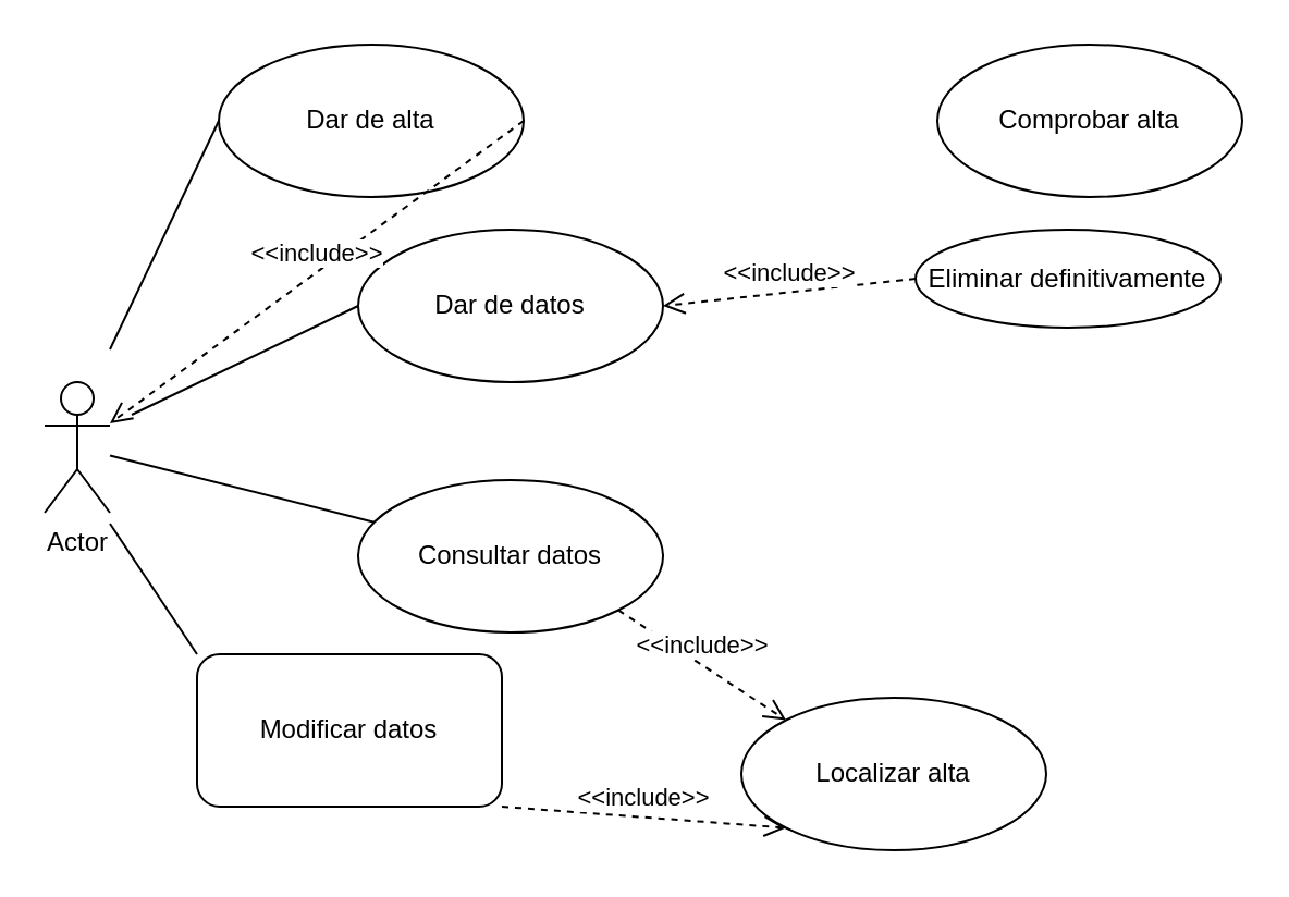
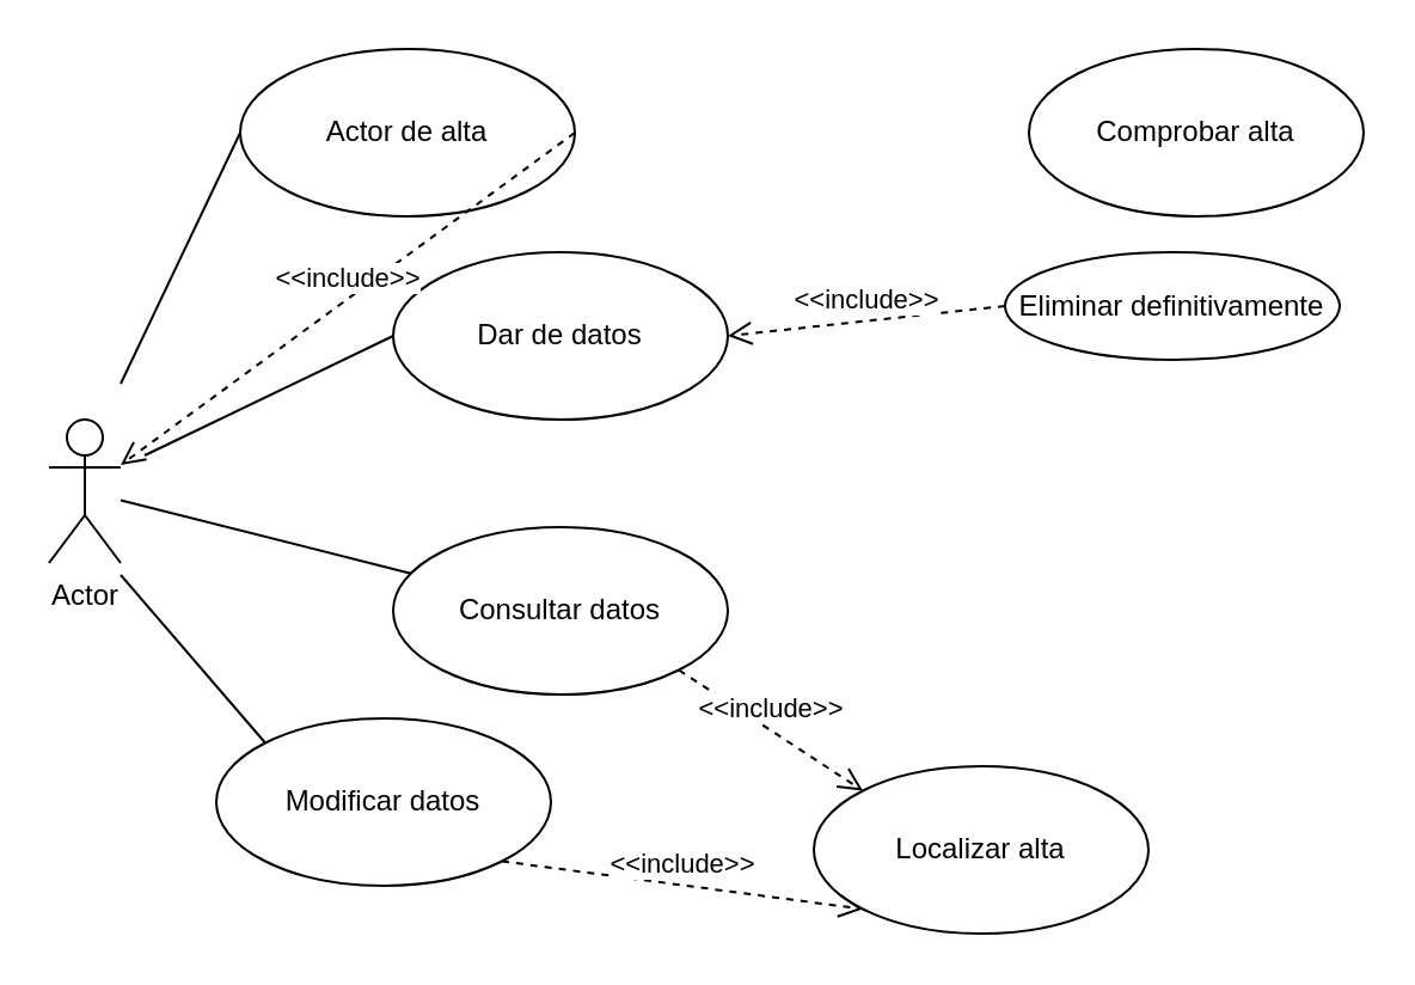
  <mxCell id="0" />
  <mxCell id="1" parent="0" />
  <mxCell id="2" value="Actor" style="shape=umlActor;verticalLabelPosition=bottom;verticalAlign=top;html=1;" vertex="1" parent="1"><mxGeometry x="20" y="175" width="30" height="60" as="geometry" /></mxCell>
  <mxCell id="3" value="" style="rounded=0;orthogonalLoop=1;jettySize=auto;html=1;endArrow=none;endFill=0;" edge="1" parent="1" source="4" target="2"><mxGeometry relative="1" as="geometry" /></mxCell>
  <mxCell id="4" value="Consultar datos" style="ellipse;whiteSpace=wrap;html=1;" vertex="1" parent="1"><mxGeometry x="164" y="220" width="140" height="70" as="geometry" /></mxCell>
  <mxCell id="5" value="Comprobar alta" style="ellipse;whiteSpace=wrap;html=1;" vertex="1" parent="1"><mxGeometry x="430" y="20" width="140" height="70" as="geometry" /></mxCell>
  <mxCell id="6" style="rounded=0;orthogonalLoop=1;jettySize=auto;html=1;exitX=0;exitY=0.5;exitDx=0;exitDy=0;endArrow=none;endFill=0;" edge="1" parent="1" source="7"><mxGeometry relative="1" as="geometry"><mxPoint x="60" y="190" as="targetPoint" /></mxGeometry></mxCell>
  <mxCell id="7" value="Dar de datos" style="ellipse;whiteSpace=wrap;html=1;" vertex="1" parent="1"><mxGeometry x="164" y="105" width="140" height="70" as="geometry" /></mxCell>
  <mxCell id="8" style="rounded=0;orthogonalLoop=1;jettySize=auto;html=1;exitX=0;exitY=0.5;exitDx=0;exitDy=0;endArrow=none;endFill=0;" edge="1" parent="1" source="9"><mxGeometry relative="1" as="geometry"><mxPoint x="50" y="160" as="targetPoint" /></mxGeometry></mxCell>
- <mxCell id="9" value="Dar de alta" style="ellipse;whiteSpace=wrap;html=1;" vertex="1" parent="1"><mxGeometry x="100" y="20" width="140" height="70" as="geometry" /></mxCell>
+ <mxCell id="9" value="Actor de alta" style="ellipse;whiteSpace=wrap;html=1;" vertex="1" parent="1"><mxGeometry x="100" y="20" width="140" height="70" as="geometry" /></mxCell>
  <mxCell id="10" style="rounded=0;orthogonalLoop=1;jettySize=auto;html=1;exitX=0;exitY=0;exitDx=0;exitDy=0;endArrow=none;endFill=0;" edge="1" parent="1" source="11"><mxGeometry relative="1" as="geometry"><mxPoint x="50" y="240" as="targetPoint" /></mxGeometry></mxCell>
- <mxCell id="11" value="Modificar datos" style="whiteSpace=wrap;html=1;rounded=1;" vertex="1" parent="1"><mxGeometry x="90" y="300" width="140" height="70" as="geometry" /></mxCell>
+ <mxCell id="11" value="Modificar datos" style="ellipse;whiteSpace=wrap;html=1;" vertex="1" parent="1"><mxGeometry x="90" y="300" width="140" height="70" as="geometry" /></mxCell>
  <mxCell id="12" value="Localizar alta" style="ellipse;whiteSpace=wrap;html=1;" vertex="1" parent="1"><mxGeometry x="340" y="320" width="140" height="70" as="geometry" /></mxCell>
  <mxCell id="13" value="&amp;lt;&amp;lt;include&amp;gt;&amp;gt;" style="html=1;verticalAlign=bottom;endArrow=open;dashed=1;endSize=8;curved=0;rounded=0;exitX=1;exitY=0.5;exitDx=0;exitDy=0;" edge="1" parent="1" source="9" target="2"><mxGeometry relative="1" as="geometry"><mxPoint x="370" y="260" as="sourcePoint" /><mxPoint x="290" y="260" as="targetPoint" /></mxGeometry></mxCell>
  <mxCell id="14" value="Eliminar definitivamente" style="ellipse;whiteSpace=wrap;html=1;" vertex="1" parent="1"><mxGeometry x="420" y="105" width="140" height="45" as="geometry" /></mxCell>
  <mxCell id="15" value="&amp;lt;&amp;lt;include&amp;gt;&amp;gt;" style="html=1;verticalAlign=bottom;endArrow=open;dashed=1;endSize=8;curved=0;rounded=0;entryX=0;entryY=0;entryDx=0;entryDy=0;exitX=1;exitY=1;exitDx=0;exitDy=0;" edge="1" parent="1" source="4" target="12"><mxGeometry relative="1" as="geometry"><mxPoint x="250" y="65" as="sourcePoint" /><mxPoint x="440" y="65" as="targetPoint" /></mxGeometry></mxCell>
  <mxCell id="16" value="&amp;lt;&amp;lt;include&amp;gt;&amp;gt;" style="html=1;verticalAlign=bottom;endArrow=open;dashed=1;endSize=8;curved=0;rounded=0;entryX=0;entryY=1;entryDx=0;entryDy=0;exitX=1;exitY=1;exitDx=0;exitDy=0;" edge="1" parent="1" source="11" target="12"><mxGeometry relative="1" as="geometry"><mxPoint x="260" y="75" as="sourcePoint" /><mxPoint x="450" y="75" as="targetPoint" /></mxGeometry></mxCell>
  <mxCell id="17" value="&amp;lt;&amp;lt;include&amp;gt;&amp;gt;" style="html=1;verticalAlign=bottom;endArrow=open;dashed=1;endSize=8;curved=0;rounded=0;entryX=1;entryY=0.5;entryDx=0;entryDy=0;exitX=0;exitY=0.5;exitDx=0;exitDy=0;" edge="1" parent="1" source="14" target="7"><mxGeometry relative="1" as="geometry"><mxPoint x="250" y="65" as="sourcePoint" /><mxPoint x="440" y="65" as="targetPoint" /></mxGeometry></mxCell>
